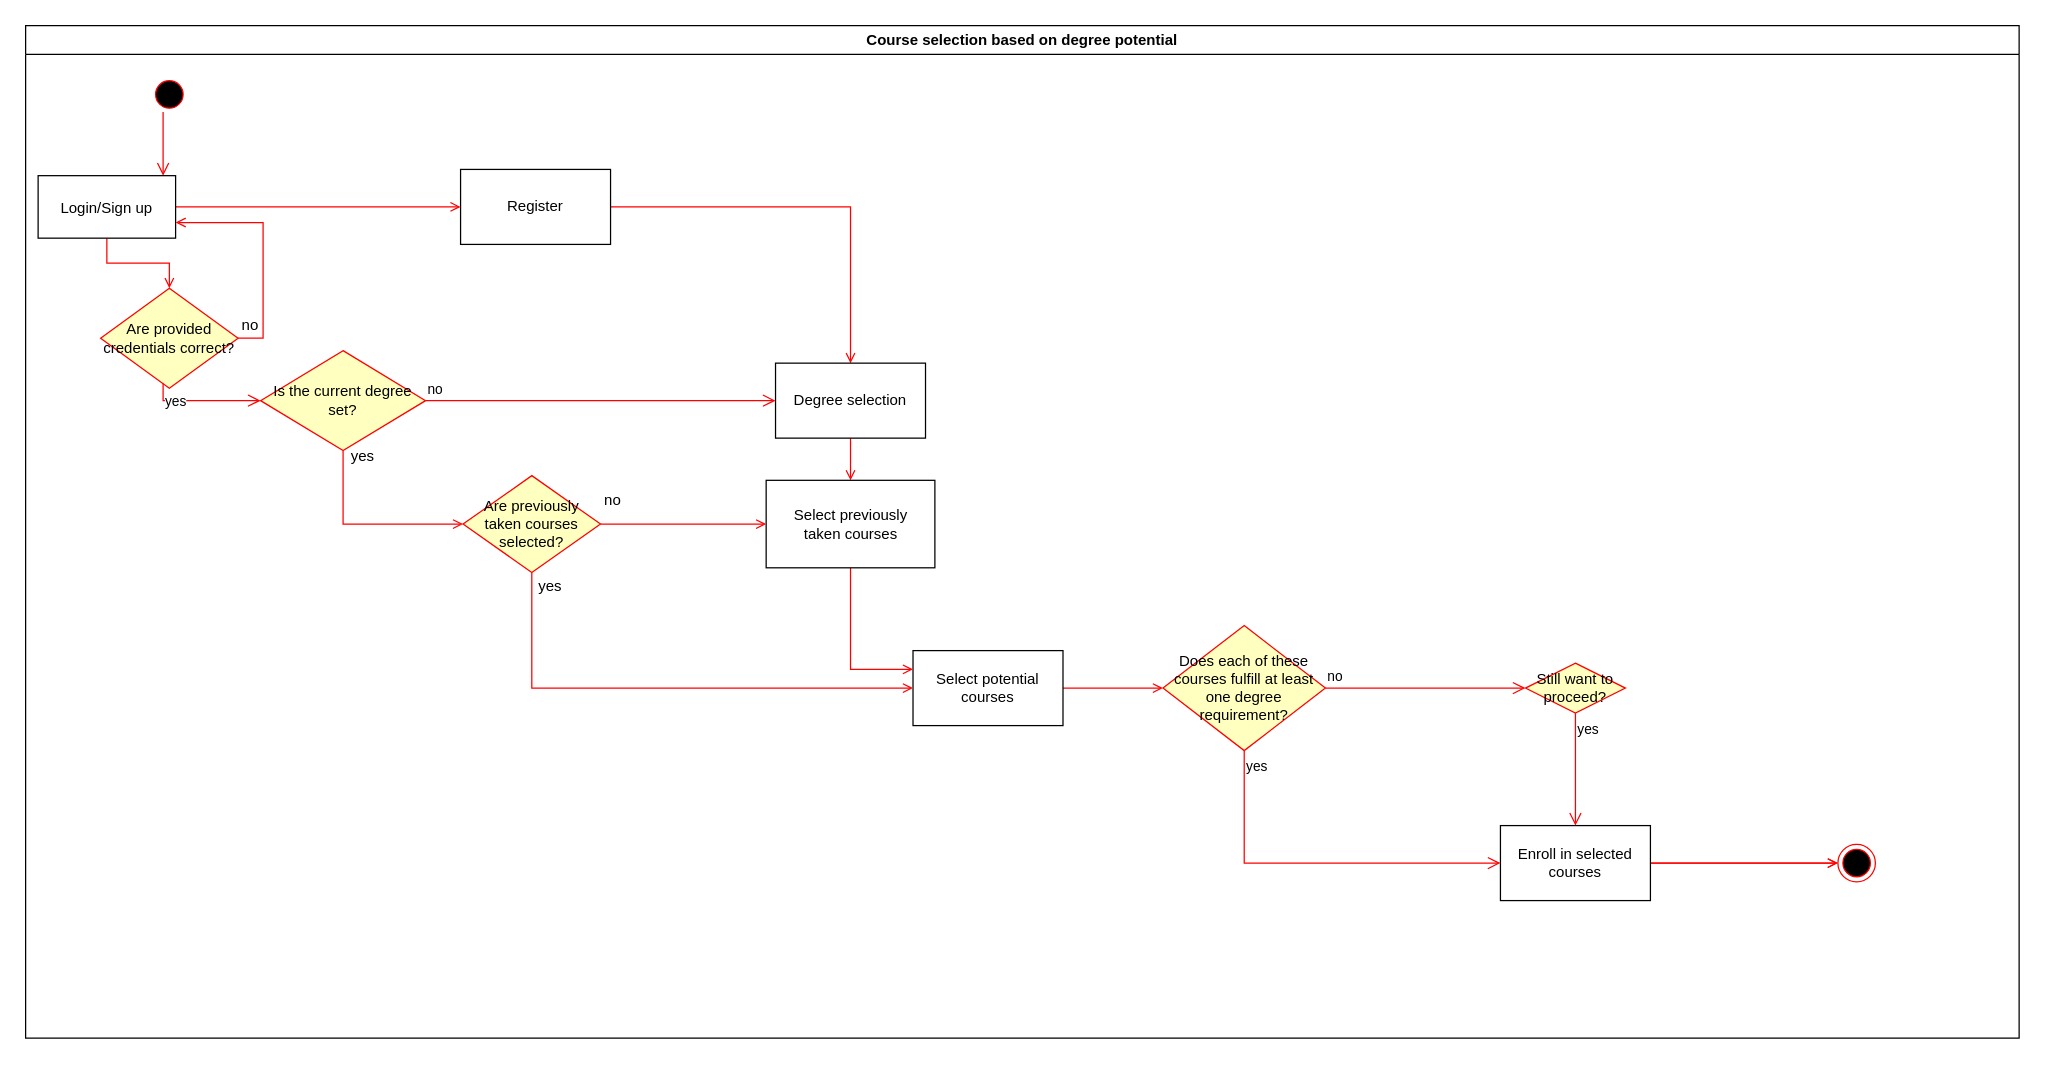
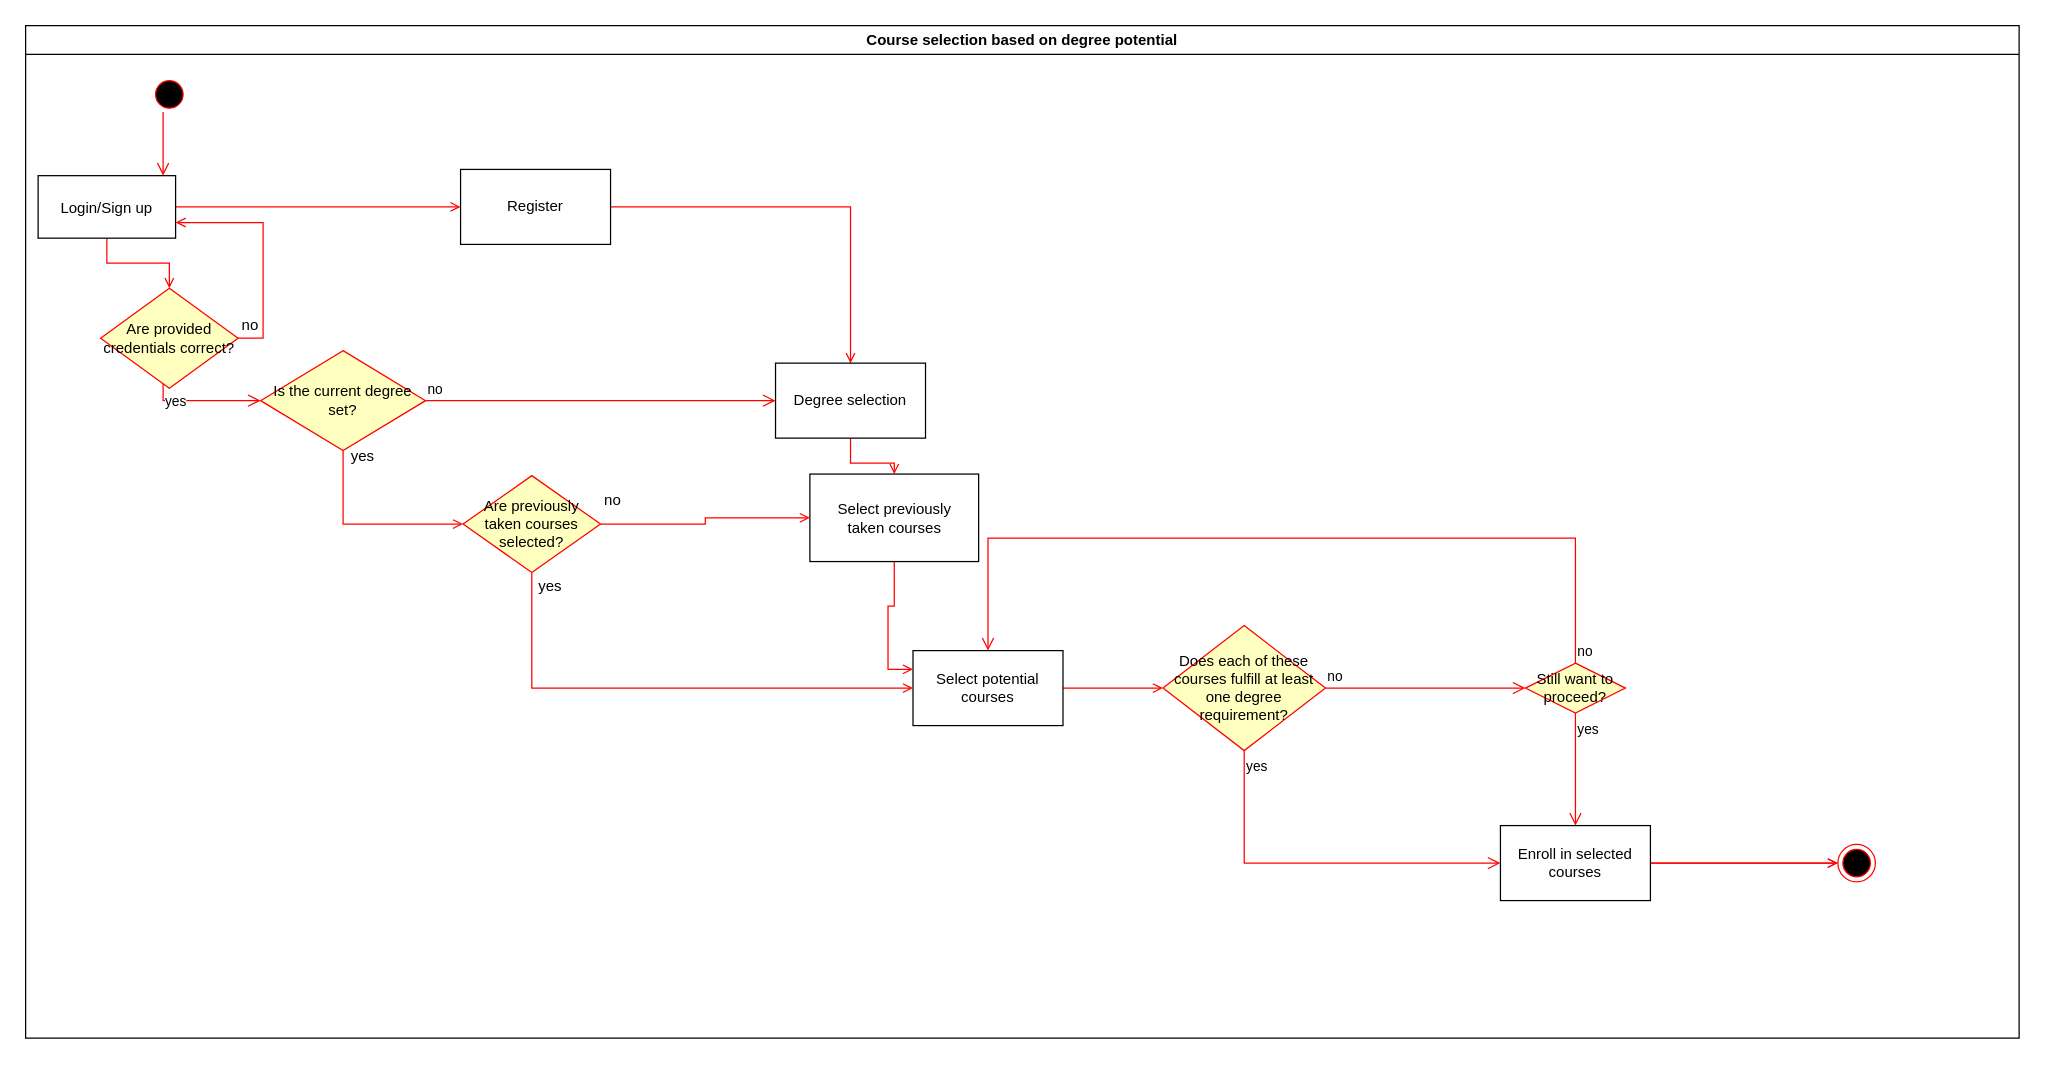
  <mxCell id="0" />
  <mxCell id="1" parent="0" />
  <mxCell id="2" value="Course selection based on degree potential" style="swimlane;whiteSpace=wrap" parent="1" vertex="1"><mxGeometry x="20" y="20" width="1595" height="810" as="geometry"><mxRectangle x="164.5" y="140" width="90" height="30" as="alternateBounds" /></mxGeometry></mxCell>
  <mxCell id="3" value="" style="ellipse;shape=startState;fillColor=#000000;strokeColor=#ff0000;" parent="2" vertex="1"><mxGeometry x="100" y="40" width="30" height="30" as="geometry" /></mxCell>
  <mxCell id="4" value="" style="edgeStyle=elbowEdgeStyle;elbow=horizontal;verticalAlign=bottom;endArrow=open;endSize=8;strokeColor=#FF0000;endFill=1;rounded=0" parent="2" source="3" target="7" edge="1"><mxGeometry x="100" y="40" as="geometry"><mxPoint x="115" y="110" as="targetPoint" /></mxGeometry></mxCell>
  <mxCell id="5" style="edgeStyle=orthogonalEdgeStyle;rounded=0;orthogonalLoop=1;jettySize=auto;html=1;exitX=0.5;exitY=1;exitDx=0;exitDy=0;entryX=0.5;entryY=0;entryDx=0;entryDy=0;endArrow=open;endFill=0;strokeColor=#FF0000;" edge="1" parent="2" source="7" target="10"><mxGeometry relative="1" as="geometry" /></mxCell>
  <mxCell id="6" style="edgeStyle=orthogonalEdgeStyle;rounded=0;orthogonalLoop=1;jettySize=auto;html=1;exitX=1;exitY=0.5;exitDx=0;exitDy=0;strokeColor=#FF0000;endArrow=open;endFill=0;" edge="1" parent="2" source="7" target="13"><mxGeometry relative="1" as="geometry" /></mxCell>
  <mxCell id="7" value="Login/Sign up" style="" parent="2" vertex="1"><mxGeometry x="10" y="120" width="110" height="50" as="geometry" /></mxCell>
  <mxCell id="8" value="" style="ellipse;html=1;shape=endState;fillColor=#000000;strokeColor=#ff0000;" vertex="1" parent="2"><mxGeometry x="1450" y="655" width="30" height="30" as="geometry" /></mxCell>
  <mxCell id="9" style="edgeStyle=orthogonalEdgeStyle;rounded=0;orthogonalLoop=1;jettySize=auto;html=1;exitX=1;exitY=0.5;exitDx=0;exitDy=0;strokeColor=#FF0000;endArrow=open;endFill=0;entryX=1;entryY=0.75;entryDx=0;entryDy=0;" edge="1" parent="2" source="10" target="7"><mxGeometry relative="1" as="geometry"><mxPoint x="280" y="200" as="targetPoint" /></mxGeometry></mxCell>
  <mxCell id="10" value="Are provided credentials correct?" style="rhombus;whiteSpace=wrap;html=1;fillColor=#ffffc0;strokeColor=#ff0000;" vertex="1" parent="2"><mxGeometry x="60" y="210" width="110" height="80" as="geometry" /></mxCell>
  <mxCell id="11" value="yes" style="edgeStyle=orthogonalEdgeStyle;html=1;align=left;verticalAlign=top;endArrow=open;endSize=8;strokeColor=#ff0000;rounded=0;entryX=0;entryY=0.5;entryDx=0;entryDy=0;" edge="1" source="10" parent="2" target="16"><mxGeometry x="-0.956" relative="1" as="geometry"><mxPoint x="270" y="340" as="targetPoint" /><Array as="points"><mxPoint x="110" y="300" /></Array><mxPoint as="offset" /></mxGeometry></mxCell>
  <mxCell id="12" value="" style="edgeStyle=orthogonalEdgeStyle;rounded=0;orthogonalLoop=1;jettySize=auto;html=1;strokeColor=#FF0000;endArrow=open;endFill=0;" edge="1" parent="2" source="13" target="19"><mxGeometry relative="1" as="geometry" /></mxCell>
  <mxCell id="13" value="Register" style="rounded=0;whiteSpace=wrap;html=1;" vertex="1" parent="2"><mxGeometry x="348" y="115" width="120" height="60" as="geometry" /></mxCell>
  <mxCell id="14" value="no" style="text;html=1;strokeColor=none;fillColor=none;align=center;verticalAlign=middle;whiteSpace=wrap;rounded=0;" vertex="1" parent="2"><mxGeometry x="150" y="225" width="60" height="30" as="geometry" /></mxCell>
  <mxCell id="15" style="edgeStyle=orthogonalEdgeStyle;rounded=0;orthogonalLoop=1;jettySize=auto;html=1;exitX=0.5;exitY=1;exitDx=0;exitDy=0;entryX=0;entryY=0.5;entryDx=0;entryDy=0;strokeColor=#FF0000;endArrow=open;endFill=0;" edge="1" parent="2" source="16" target="34"><mxGeometry relative="1" as="geometry" /></mxCell>
  <mxCell id="16" value="Is the current degree set?" style="rhombus;whiteSpace=wrap;html=1;fillColor=#ffffc0;strokeColor=#ff0000;" vertex="1" parent="2"><mxGeometry x="188" y="260" width="132" height="80" as="geometry" /></mxCell>
  <mxCell id="17" value="no" style="edgeStyle=orthogonalEdgeStyle;html=1;align=left;verticalAlign=bottom;endArrow=open;endSize=8;strokeColor=#ff0000;rounded=0;entryX=0;entryY=0.5;entryDx=0;entryDy=0;" edge="1" source="16" parent="2" target="19"><mxGeometry x="-1" relative="1" as="geometry"><mxPoint x="348" y="300" as="targetPoint" /></mxGeometry></mxCell>
  <mxCell id="18" style="edgeStyle=orthogonalEdgeStyle;rounded=0;orthogonalLoop=1;jettySize=auto;html=1;exitX=0.5;exitY=1;exitDx=0;exitDy=0;entryX=0.5;entryY=0;entryDx=0;entryDy=0;strokeColor=#FF0000;endArrow=open;endFill=0;" edge="1" parent="2" source="19" target="32"><mxGeometry relative="1" as="geometry" /></mxCell>
  <mxCell id="19" value="&lt;div&gt;Degree selection&lt;/div&gt;" style="rounded=0;whiteSpace=wrap;html=1;" vertex="1" parent="2"><mxGeometry x="600" y="270" width="120" height="60" as="geometry" /></mxCell>
  <mxCell id="20" value="" style="edgeStyle=orthogonalEdgeStyle;rounded=0;orthogonalLoop=1;jettySize=auto;html=1;strokeColor=#FF0000;endArrow=open;endFill=0;exitX=1;exitY=0.5;exitDx=0;exitDy=0;entryX=0;entryY=0.5;entryDx=0;entryDy=0;" edge="1" parent="2" source="21" target="22"><mxGeometry relative="1" as="geometry"><Array as="points" /></mxGeometry></mxCell>
  <mxCell id="21" value="Select potential courses" style="rounded=0;whiteSpace=wrap;html=1;" vertex="1" parent="2"><mxGeometry x="710" y="500" width="120" height="60" as="geometry" /></mxCell>
  <mxCell id="22" value="Does each of these courses fulfill at least one degree requirement?" style="rhombus;whiteSpace=wrap;html=1;fillColor=#ffffc0;strokeColor=#ff0000;" vertex="1" parent="2"><mxGeometry x="910" y="480" width="130" height="100" as="geometry" /></mxCell>
  <mxCell id="23" value="no" style="edgeStyle=orthogonalEdgeStyle;html=1;align=left;verticalAlign=bottom;endArrow=open;endSize=8;strokeColor=#ff0000;rounded=0;entryX=0;entryY=0.5;entryDx=0;entryDy=0;exitX=1;exitY=0.5;exitDx=0;exitDy=0;" edge="1" source="22" parent="2" target="28"><mxGeometry x="-1" relative="1" as="geometry"><mxPoint x="915" y="300" as="targetPoint" /><Array as="points"><mxPoint x="1180" y="530" /><mxPoint x="1180" y="530" /></Array></mxGeometry></mxCell>
  <mxCell id="24" value="yes" style="edgeStyle=orthogonalEdgeStyle;html=1;align=left;verticalAlign=top;endArrow=open;endSize=8;strokeColor=#ff0000;rounded=0;entryX=0;entryY=0.5;entryDx=0;entryDy=0;" edge="1" source="22" parent="2" target="27"><mxGeometry x="-1" relative="1" as="geometry"><mxPoint x="1120" y="650" as="targetPoint" /><Array as="points"><mxPoint x="975" y="670" /></Array></mxGeometry></mxCell>
  <mxCell id="25" value="" style="edgeStyle=orthogonalEdgeStyle;rounded=0;orthogonalLoop=1;jettySize=auto;html=1;strokeColor=#FF0000;endArrow=open;endFill=0;" edge="1" parent="2" source="27" target="8"><mxGeometry relative="1" as="geometry" /></mxCell>
  <mxCell id="26" value="" style="edgeStyle=orthogonalEdgeStyle;rounded=0;orthogonalLoop=1;jettySize=auto;html=1;strokeColor=#FF0000;endArrow=open;endFill=0;" edge="1" parent="2" source="27" target="8"><mxGeometry relative="1" as="geometry" /></mxCell>
  <mxCell id="27" value="Enroll in selected courses" style="rounded=0;whiteSpace=wrap;html=1;" vertex="1" parent="2"><mxGeometry x="1180" y="640" width="120" height="60" as="geometry" /></mxCell>
  <mxCell id="28" value="Still want to proceed?" style="rhombus;whiteSpace=wrap;html=1;fillColor=#ffffc0;strokeColor=#ff0000;" vertex="1" parent="2"><mxGeometry x="1200" y="510" width="80" height="40" as="geometry" /></mxCell>
+ <mxCell id="29" value="no" style="edgeStyle=orthogonalEdgeStyle;html=1;align=left;verticalAlign=bottom;endArrow=open;endSize=8;strokeColor=#ff0000;rounded=0;entryX=0.5;entryY=0;entryDx=0;entryDy=0;exitX=0.5;exitY=0;exitDx=0;exitDy=0;" edge="1" source="28" parent="2" target="21"><mxGeometry x="-1" relative="1" as="geometry"><mxPoint x="1385" y="310" as="targetPoint" /><Array as="points"><mxPoint x="1240" y="410" /><mxPoint x="770" y="410" /></Array></mxGeometry></mxCell>
  <mxCell id="30" value="yes" style="edgeStyle=orthogonalEdgeStyle;html=1;align=left;verticalAlign=top;endArrow=open;endSize=8;strokeColor=#ff0000;rounded=0;entryX=0.5;entryY=0;entryDx=0;entryDy=0;" edge="1" source="28" parent="2" target="27"><mxGeometry x="-1" relative="1" as="geometry"><mxPoint x="1245" y="420" as="targetPoint" /></mxGeometry></mxCell>
  <mxCell id="31" style="edgeStyle=orthogonalEdgeStyle;rounded=0;orthogonalLoop=1;jettySize=auto;html=1;exitX=0.5;exitY=1;exitDx=0;exitDy=0;entryX=0;entryY=0.25;entryDx=0;entryDy=0;strokeColor=#FF0000;endArrow=open;endFill=0;" edge="1" parent="2" source="32" target="21"><mxGeometry relative="1" as="geometry" /></mxCell>
- <mxCell id="32" value="&lt;div&gt;Select previously &lt;br&gt;&lt;/div&gt;&lt;div&gt;taken courses&lt;/div&gt;" style="html=1;" vertex="1" parent="2"><mxGeometry x="592.5" y="363.75" width="135" height="70" as="geometry" /></mxCell>
+ <mxCell id="32" value="&lt;div&gt;Select previously &lt;br&gt;&lt;/div&gt;&lt;div&gt;taken courses&lt;/div&gt;" style="html=1;" vertex="1" parent="2"><mxGeometry x="627.5" y="358.75" width="135" height="70" as="geometry" /></mxCell>
  <mxCell id="33" style="edgeStyle=orthogonalEdgeStyle;rounded=0;orthogonalLoop=1;jettySize=auto;html=1;exitX=1;exitY=0.5;exitDx=0;exitDy=0;entryX=0;entryY=0.5;entryDx=0;entryDy=0;strokeColor=#FF0000;endArrow=open;endFill=0;" edge="1" parent="2" source="34" target="32"><mxGeometry relative="1" as="geometry" /></mxCell>
  <mxCell id="34" value="Are previously taken courses selected? " style="rhombus;whiteSpace=wrap;html=1;fillColor=#ffffc0;strokeColor=#ff0000;" vertex="1" parent="2"><mxGeometry x="350" y="360" width="110" height="77.5" as="geometry" /></mxCell>
  <mxCell id="35" value="&lt;div&gt;yes&lt;/div&gt;" style="text;html=1;strokeColor=none;fillColor=none;align=center;verticalAlign=middle;whiteSpace=wrap;rounded=0;" vertex="1" parent="2"><mxGeometry x="240" y="330" width="60" height="30" as="geometry" /></mxCell>
  <mxCell id="36" value="&lt;div&gt;no&lt;/div&gt;" style="text;html=1;strokeColor=none;fillColor=none;align=center;verticalAlign=middle;whiteSpace=wrap;rounded=0;" vertex="1" parent="2"><mxGeometry x="440" y="370" width="60" height="20" as="geometry" /></mxCell>
  <mxCell id="37" style="edgeStyle=orthogonalEdgeStyle;rounded=0;orthogonalLoop=1;jettySize=auto;html=1;exitX=0.5;exitY=1;exitDx=0;exitDy=0;strokeColor=#FF0000;endArrow=open;endFill=0;entryX=0;entryY=0.5;entryDx=0;entryDy=0;" edge="1" parent="2" source="34" target="21"><mxGeometry relative="1" as="geometry"><mxPoint x="580" y="470" as="targetPoint" /><Array as="points"><mxPoint x="405" y="530" /></Array></mxGeometry></mxCell>
  <mxCell id="38" value="&lt;div&gt;yes&lt;/div&gt;" style="text;html=1;strokeColor=none;fillColor=none;align=center;verticalAlign=middle;whiteSpace=wrap;rounded=0;" vertex="1" parent="2"><mxGeometry x="390" y="433.75" width="60" height="30" as="geometry" /></mxCell>
